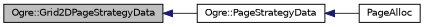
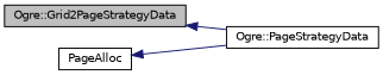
  digraph {
    fontname="DejaVu Sans"
    rankdir=LR
    node [color=black fontname="DejaVu Sans" fontsize=10 shape=record]
    edge [color=midnightblue dir=back fontname="DejaVu Sans" fontsize=10 labelfontname=Helvetica labelfontsize=10 style=solid]
-   n1 [fillcolor=grey75 fontcolor=black height=0.2 label="Ogre::Grid2DPageStrategyData" style=filled width=0.4]
+   n1 [fillcolor=grey75 fontcolor=black height=0.2 label="Ogre::Grid2PageStrategyData" style=filled width=0.4]
    n2 [height=0.2 label="Ogre::PageStrategyData" width=0.4]
    n3 [height=0.2 label=PageAlloc width=0.4]
    n1 -> n2
-   n2 -> n3
+   n3 -> n2
  }
